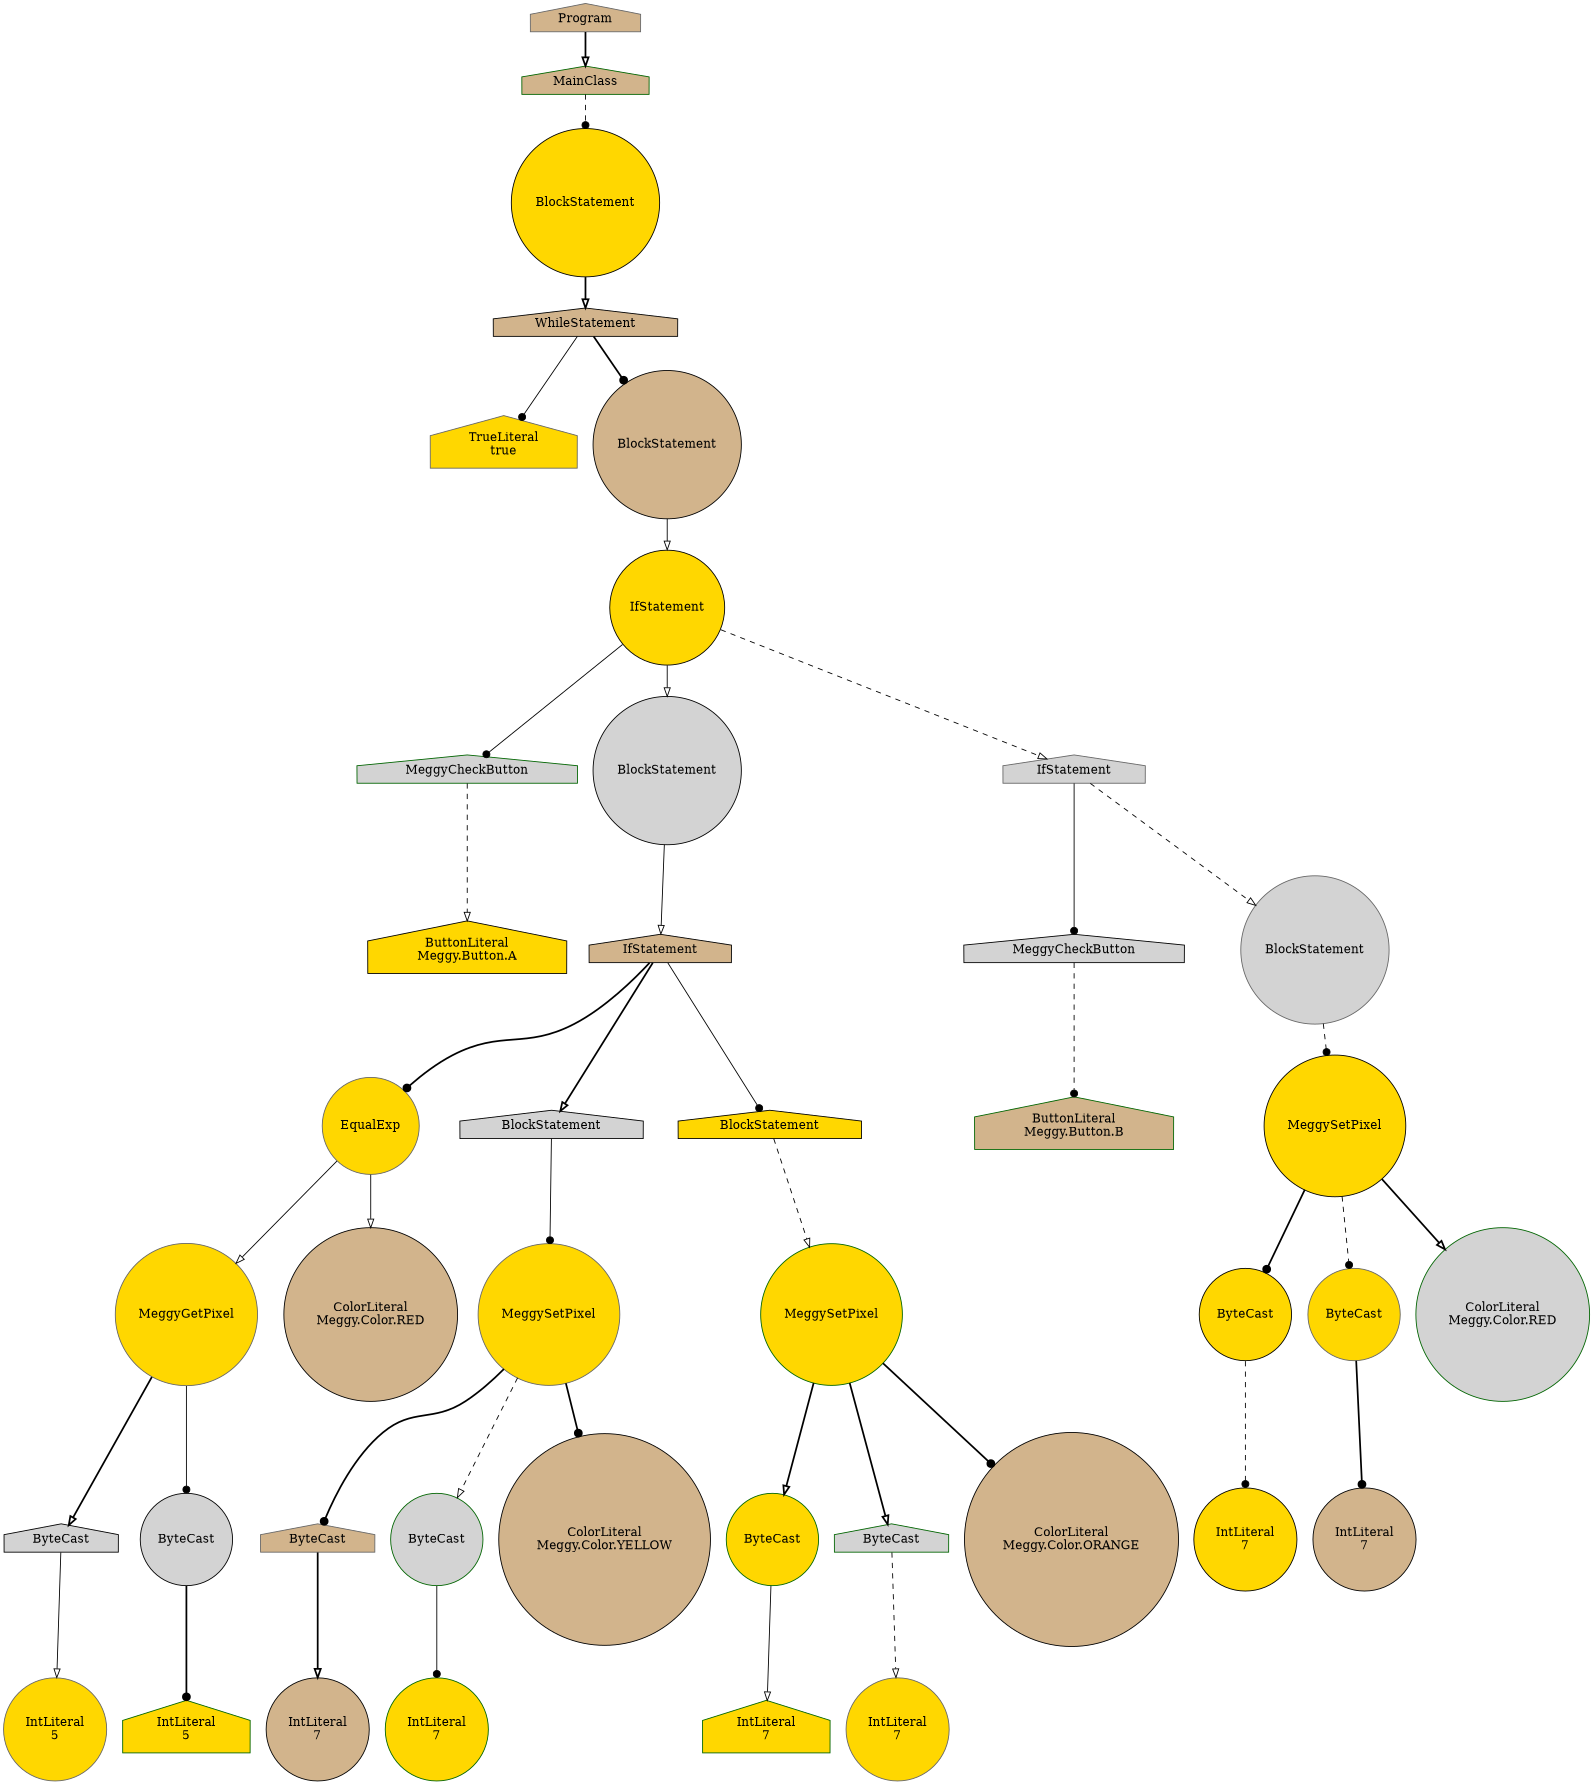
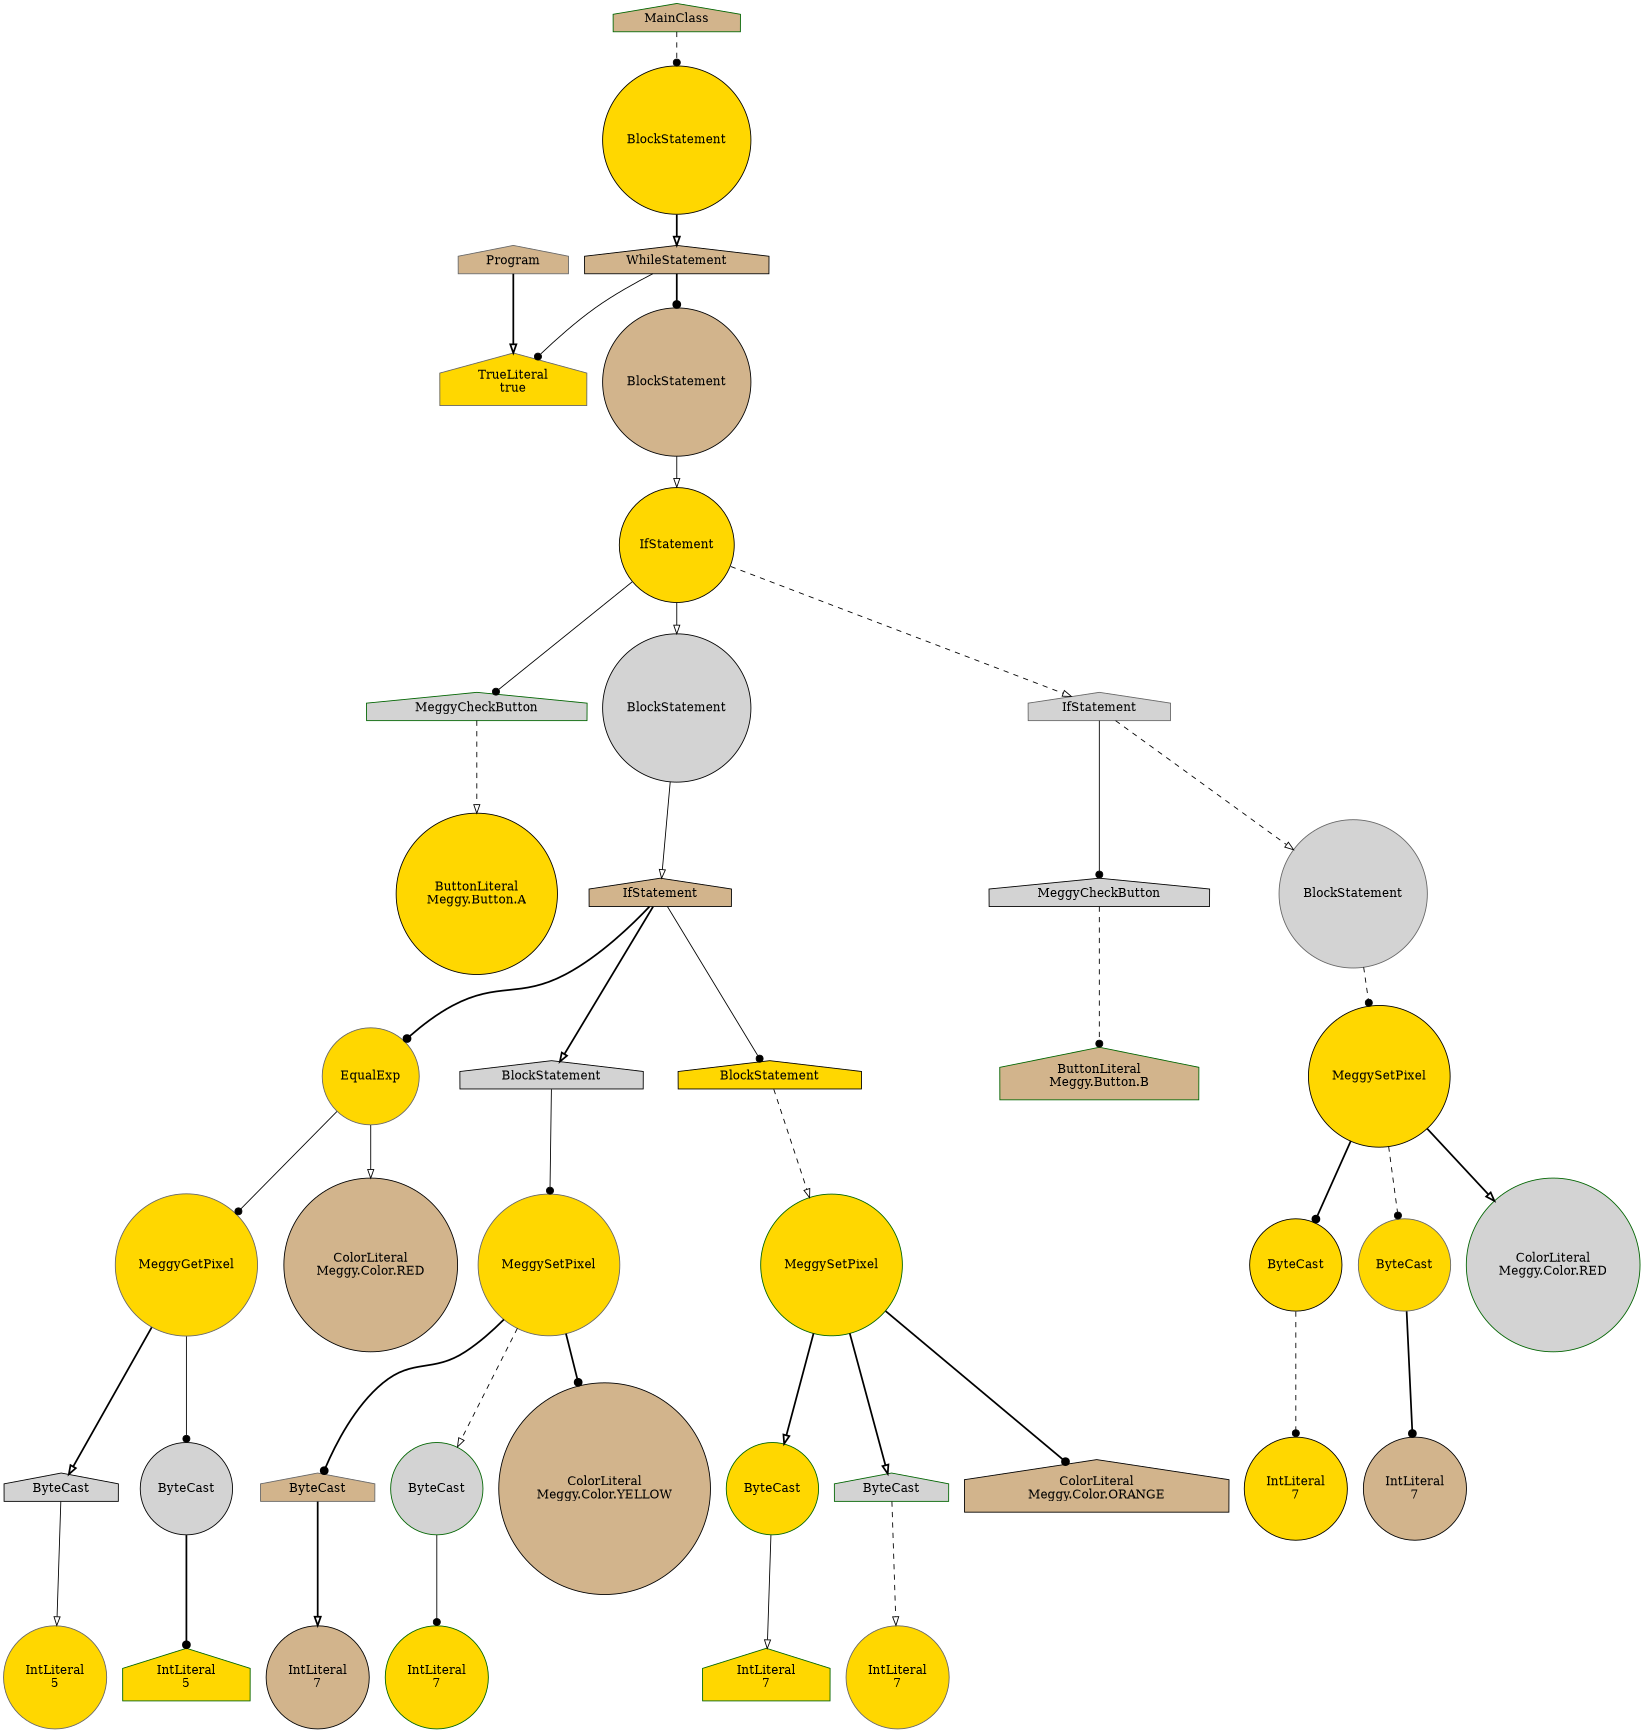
  digraph {
    node [color=black fillcolor=gold shape=circle style=filled]
    edge [arrowhead=onormal style=bold]
    n1 [color=gray40 fillcolor=tan label=Program shape=house]
    n2 [color=darkgreen fillcolor=tan label=MainClass shape=house]
    n3 [label=BlockStatement]
    n4 [fillcolor=tan label=WhileStatement shape=house]
    n5 [color=gray40 label="TrueLiteral\ntrue" shape=house]
    n6 [fillcolor=tan label=BlockStatement]
    n7 [label=IfStatement]
    n8 [color=darkgreen fillcolor=lightgrey label=MeggyCheckButton shape=house]
    n9 [fillcolor=lightgrey label=BlockStatement]
    n10 [color=gray40 fillcolor=lightgrey label=IfStatement shape=house]
-   n11 [label="ButtonLiteral\nMeggy.Button.A" shape=house]
+   n11 [label="ButtonLiteral\nMeggy.Button.A"]
    n12 [fillcolor=tan label=IfStatement shape=house]
    n13 [fillcolor=lightgrey label=MeggyCheckButton shape=house]
    n14 [color=gray40 fillcolor=lightgrey label=BlockStatement]
    n15 [color=gray40 label=EqualExp]
    n16 [fillcolor=lightgrey label=BlockStatement shape=house]
    n17 [label=BlockStatement shape=house]
    n18 [color=gray40 label=MeggyGetPixel]
    n19 [fillcolor=tan label="ColorLiteral\nMeggy.Color.RED"]
    n20 [color=gray40 label=MeggySetPixel]
    n21 [color=darkgreen label=MeggySetPixel]
    n22 [fillcolor=lightgrey label=ByteCast shape=house]
    n23 [fillcolor=lightgrey label=ByteCast]
    n24 [color=gray40 label="IntLiteral\n5"]
    n25 [color=darkgreen label="IntLiteral\n5" shape=house]
    n26 [color=gray40 fillcolor=tan label=ByteCast shape=house]
    n27 [color=darkgreen fillcolor=lightgrey label=ByteCast]
    n28 [fillcolor=tan label="ColorLiteral\nMeggy.Color.YELLOW"]
    n29 [fillcolor=tan label="IntLiteral\n7"]
    n30 [color=darkgreen label="IntLiteral\n7"]
    n31 [color=darkgreen label=ByteCast]
    n32 [color=darkgreen fillcolor=lightgrey label=ByteCast shape=house]
-   n33 [fillcolor=tan label="ColorLiteral\nMeggy.Color.ORANGE"]
+   n33 [fillcolor=tan label="ColorLiteral\nMeggy.Color.ORANGE" shape=house]
    n34 [color=darkgreen label="IntLiteral\n7" shape=house]
    n35 [color=gray40 label="IntLiteral\n7"]
    n36 [color=darkgreen fillcolor=tan label="ButtonLiteral\nMeggy.Button.B" shape=house]
    n37 [label=MeggySetPixel]
    n38 [label=ByteCast]
    n39 [color=gray40 label=ByteCast]
    n40 [color=darkgreen fillcolor=lightgrey label="ColorLiteral\nMeggy.Color.RED"]
    n41 [label="IntLiteral\n7"]
    n42 [fillcolor=tan label="IntLiteral\n7"]
-   n1 -> n2
+   n1 -> n5
    n2 -> n3 [arrowhead=dot style=dashed]
    n3 -> n4
    n4 -> n5 [arrowhead=dot style=solid]
    n4 -> n6 [arrowhead=dot]
    n6 -> n7 [style=solid]
    n7 -> n8 [arrowhead=dot style=solid]
    n7 -> n9 [style=solid]
    n7 -> n10 [style=dashed]
    n8 -> n11 [style=dashed]
    n9 -> n12 [style=solid]
    n10 -> n13 [arrowhead=dot style=solid]
    n10 -> n14 [style=dashed]
    n12 -> n15 [arrowhead=dot]
    n12 -> n16
    n12 -> n17 [arrowhead=dot style=solid]
    n13 -> n36 [arrowhead=dot style=dashed]
    n14 -> n37 [arrowhead=dot style=dashed]
-   n15 -> n18 [style=solid]
+   n15 -> n18 [arrowhead=dot style=solid]
    n15 -> n19 [style=solid]
    n16 -> n20 [arrowhead=dot style=solid]
    n17 -> n21 [style=dashed]
    n18 -> n22
    n18 -> n23 [arrowhead=dot style=solid]
    n20 -> n26 [arrowhead=dot]
    n20 -> n27 [style=dashed]
    n20 -> n28 [arrowhead=dot]
    n21 -> n31
    n21 -> n32
    n21 -> n33 [arrowhead=dot]
    n22 -> n24 [style=solid]
    n23 -> n25 [arrowhead=dot]
    n26 -> n29
    n27 -> n30 [arrowhead=dot style=solid]
    n31 -> n34 [style=solid]
    n32 -> n35 [style=dashed]
    n37 -> n38 [arrowhead=dot]
    n37 -> n39 [arrowhead=dot style=dashed]
    n37 -> n40
    n38 -> n41 [arrowhead=dot style=dashed]
    n39 -> n42 [arrowhead=dot]
  }
